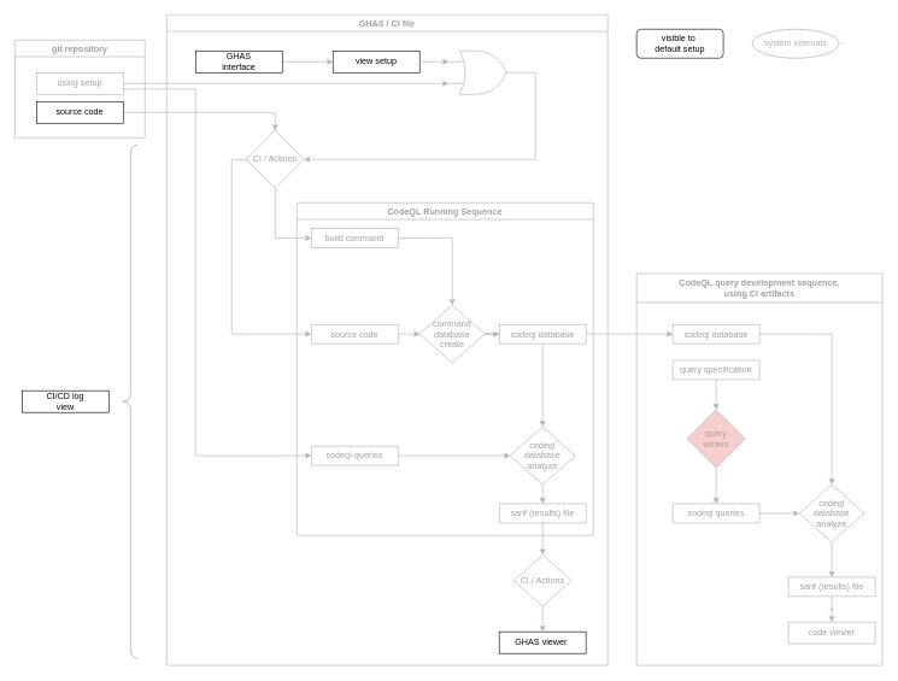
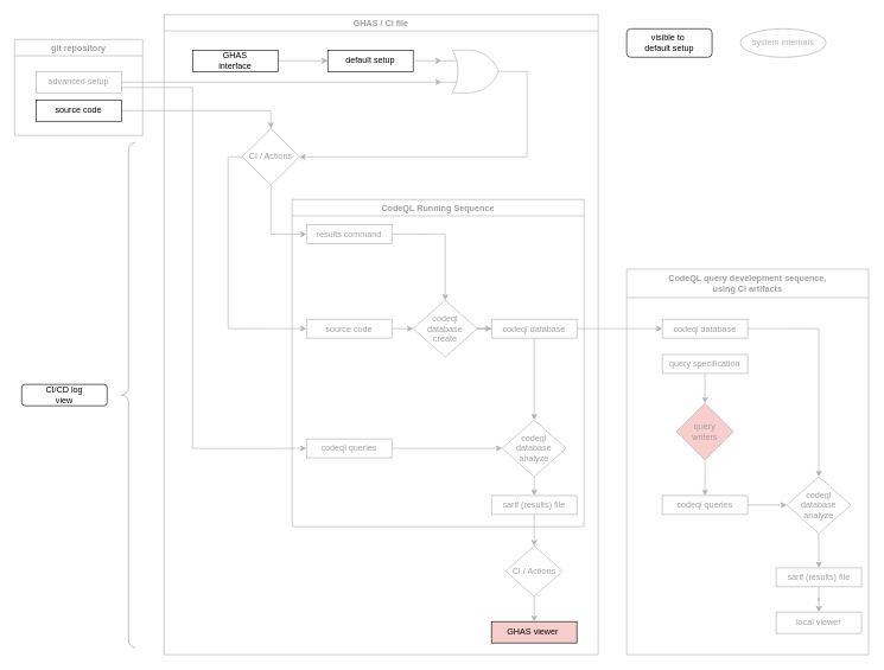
  <mxCell id="0" />
  <mxCell id="1" parent="0" />
  <mxCell id="2" style="edgeStyle=orthogonalEdgeStyle;rounded=0;orthogonalLoop=1;jettySize=auto;html=1;exitX=0;exitY=0.5;exitDx=0;exitDy=0;entryX=0;entryY=0.5;entryDx=0;entryDy=0;strokeColor=#B0B0B0;fontColor=#A1A1A1;" parent="1" source="4" target="21" edge="1"><mxGeometry relative="1" as="geometry" /></mxCell>
  <mxCell id="3" style="edgeStyle=orthogonalEdgeStyle;rounded=0;orthogonalLoop=1;jettySize=auto;html=1;exitX=0.5;exitY=1;exitDx=0;exitDy=0;entryX=0;entryY=0.5;entryDx=0;entryDy=0;strokeColor=#B0B0B0;fontColor=#A1A1A1;" parent="1" source="4" target="33" edge="1"><mxGeometry relative="1" as="geometry" /></mxCell>
  <mxCell id="4" value="CI / Actions" style="rhombus;whiteSpace=wrap;html=1;strokeColor=#B0B0B0;fontColor=#A1A1A1;" parent="1" vertex="1"><mxGeometry x="340" y="180" width="80" height="80" as="geometry" /></mxCell>
  <mxCell id="5" style="edgeStyle=orthogonalEdgeStyle;rounded=0;orthogonalLoop=1;jettySize=auto;html=1;exitX=1;exitY=0.75;exitDx=0;exitDy=0;entryX=0;entryY=0.5;entryDx=0;entryDy=0;strokeColor=#B0B0B0;fontColor=#A1A1A1;" parent="1" source="6" target="25" edge="1"><mxGeometry relative="1" as="geometry"><Array as="points"><mxPoint x="270" y="123" /><mxPoint x="270" y="630" /></Array></mxGeometry></mxCell>
- <mxCell id="6" value="using setup" style="rounded=0;whiteSpace=wrap;html=1;resizeWidth=0;strokeColor=#B0B0B0;fontColor=#A1A1A1;" parent="1" vertex="1"><mxGeometry x="50" y="100" width="120" height="30" as="geometry" /></mxCell>
+ <mxCell id="6" value="advanced setup" style="rounded=0;whiteSpace=wrap;html=1;resizeWidth=0;strokeColor=#B0B0B0;fontColor=#A1A1A1;" parent="1" vertex="1"><mxGeometry x="50" y="100" width="120" height="30" as="geometry" /></mxCell>
  <mxCell id="7" style="edgeStyle=orthogonalEdgeStyle;rounded=0;orthogonalLoop=1;jettySize=auto;html=1;exitX=1;exitY=0.5;exitDx=0;exitDy=0;exitPerimeter=0;entryX=1;entryY=0.5;entryDx=0;entryDy=0;strokeColor=#B0B0B0;fontColor=#A1A1A1;" parent="1" source="15" target="4" edge="1"><mxGeometry relative="1" as="geometry" /></mxCell>
  <mxCell id="8" style="edgeStyle=orthogonalEdgeStyle;rounded=0;orthogonalLoop=1;jettySize=auto;html=1;exitX=1;exitY=0.5;exitDx=0;exitDy=0;entryX=0;entryY=0.75;entryDx=0;entryDy=0;entryPerimeter=0;strokeColor=#B0B0B0;fontColor=#A1A1A1;" parent="1" source="6" target="15" edge="1"><mxGeometry relative="1" as="geometry" /></mxCell>
  <mxCell id="9" style="edgeStyle=orthogonalEdgeStyle;rounded=0;orthogonalLoop=1;jettySize=auto;html=1;entryX=0.5;entryY=0;entryDx=0;entryDy=0;strokeColor=#B0B0B0;fontColor=#A1A1A1;" parent="1" source="10" target="4" edge="1"><mxGeometry relative="1" as="geometry" /></mxCell>
  <mxCell id="10" value="source code" style="rounded=0;whiteSpace=wrap;html=1;resizeWidth=0;strokeColor=#030303;fontColor=#030303;" parent="1" vertex="1"><mxGeometry x="50" y="140" width="120" height="30" as="geometry" /></mxCell>
  <mxCell id="11" value="GHAS / CI file" style="swimlane;whiteSpace=wrap;html=1;strokeColor=#B0B0B0;fontColor=#A1A1A1;" parent="1" vertex="1"><mxGeometry x="230" y="20" width="610" height="900" as="geometry" /></mxCell>
  <mxCell id="12" style="edgeStyle=orthogonalEdgeStyle;rounded=0;orthogonalLoop=1;jettySize=auto;html=1;exitX=1;exitY=0.5;exitDx=0;exitDy=0;strokeColor=#B0B0B0;fontColor=#A1A1A1;" parent="11" source="13" target="14" edge="1"><mxGeometry relative="1" as="geometry" /></mxCell>
  <mxCell id="13" value="GHAS&lt;div&gt;interface&lt;/div&gt;" style="rounded=0;whiteSpace=wrap;html=1;resizeWidth=0;strokeColor=#000000;fontColor=#000000;" parent="11" vertex="1"><mxGeometry x="40.0" y="49.999" width="120" height="30" as="geometry" /></mxCell>
- <mxCell id="14" value="view setup" style="rounded=0;whiteSpace=wrap;html=1;resizeWidth=0;strokeColor=#000000;fontColor=#050505;" parent="11" vertex="1"><mxGeometry x="230" y="50" width="120" height="30" as="geometry" /></mxCell>
+ <mxCell id="14" value="default setup" style="rounded=0;whiteSpace=wrap;html=1;resizeWidth=0;strokeColor=#000000;fontColor=#050505;" parent="11" vertex="1"><mxGeometry x="230" y="50" width="120" height="30" as="geometry" /></mxCell>
  <mxCell id="15" value="" style="verticalLabelPosition=bottom;shadow=0;dashed=0;align=center;html=1;verticalAlign=top;shape=mxgraph.electrical.logic_gates.logic_gate;operation=or;strokeColor=#B0B0B0;fontColor=#A1A1A1;" parent="11" vertex="1"><mxGeometry x="390" y="50" width="100" height="60" as="geometry" /></mxCell>
  <mxCell id="16" style="edgeStyle=orthogonalEdgeStyle;rounded=0;orthogonalLoop=1;jettySize=auto;html=1;exitX=1;exitY=0.5;exitDx=0;exitDy=0;entryX=0;entryY=0.25;entryDx=0;entryDy=0;entryPerimeter=0;strokeColor=#B0B0B0;fontColor=#A1A1A1;" parent="11" source="14" target="15" edge="1"><mxGeometry relative="1" as="geometry" /></mxCell>
  <mxCell id="17" value="CodeQL Running Sequence" style="swimlane;whiteSpace=wrap;html=1;container=1;strokeColor=#B0B0B0;fontColor=#A1A1A1;" parent="1" vertex="1"><mxGeometry x="410" y="280" width="410" height="460" as="geometry"><mxRectangle x="200" y="280" width="140" height="30" as="alternateBounds" /></mxGeometry></mxCell>
- <mxCell id="18" value="GHAS viewer&amp;nbsp;" style="rounded=0;whiteSpace=wrap;html=1;resizeWidth=0;strokeColor=#000000;fontColor=#000000;" parent="17" vertex="1"><mxGeometry x="280.0" y="593.429" width="120" height="30" as="geometry" /></mxCell>
+ <mxCell id="18" value="GHAS viewer&amp;nbsp;" style="rounded=0;whiteSpace=wrap;html=1;resizeWidth=0;strokeColor=#000000;fontColor=#000000;fillColor=#f8cecc;" parent="17" vertex="1"><mxGeometry x="280.0" y="593.429" width="120" height="30" as="geometry" /></mxCell>
  <mxCell id="19" style="edgeStyle=orthogonalEdgeStyle;rounded=0;orthogonalLoop=1;jettySize=auto;html=1;exitX=0.5;exitY=1;exitDx=0;exitDy=0;entryX=0.5;entryY=0;entryDx=0;entryDy=0;strokeColor=#B0B0B0;fontColor=#A1A1A1;" parent="17" source="31" target="18" edge="1"><mxGeometry relative="1" as="geometry" /></mxCell>
  <mxCell id="20" style="edgeStyle=orthogonalEdgeStyle;rounded=0;orthogonalLoop=1;jettySize=auto;html=1;exitX=1;exitY=0.5;exitDx=0;exitDy=0;strokeColor=#B0B0B0;fontColor=#A1A1A1;" parent="17" source="21" target="27" edge="1"><mxGeometry relative="1" as="geometry" /></mxCell>
  <mxCell id="21" value="source code" style="rounded=0;whiteSpace=wrap;html=1;resizeWidth=0;strokeColor=#B0B0B0;fontColor=#A1A1A1;" parent="17" vertex="1"><mxGeometry x="20.0" y="168.286" width="120" height="26.571" as="geometry" /></mxCell>
  <mxCell id="22" style="edgeStyle=orthogonalEdgeStyle;rounded=0;orthogonalLoop=1;jettySize=auto;html=1;exitX=0.5;exitY=1;exitDx=0;exitDy=0;entryX=0.5;entryY=0;entryDx=0;entryDy=0;strokeColor=#B0B0B0;fontColor=#A1A1A1;" parent="17" source="23" target="29" edge="1"><mxGeometry relative="1" as="geometry" /></mxCell>
  <mxCell id="23" value="codeql database" style="rounded=0;whiteSpace=wrap;html=1;resizeWidth=0;strokeColor=#B0B0B0;fontColor=#A1A1A1;" parent="17" vertex="1"><mxGeometry x="280.0" y="168.286" width="120" height="26.571" as="geometry" /></mxCell>
  <mxCell id="24" style="edgeStyle=orthogonalEdgeStyle;rounded=0;orthogonalLoop=1;jettySize=auto;html=1;exitX=1;exitY=0.5;exitDx=0;exitDy=0;entryX=0;entryY=0.5;entryDx=0;entryDy=0;strokeColor=#B0B0B0;fontColor=#A1A1A1;" parent="17" source="25" target="29" edge="1"><mxGeometry relative="1" as="geometry" /></mxCell>
  <mxCell id="25" value="codeql queries" style="rounded=0;whiteSpace=wrap;html=1;resizeWidth=0;strokeColor=#B0B0B0;fontColor=#A1A1A1;" parent="17" vertex="1"><mxGeometry x="20.0" y="336.571" width="120" height="26.571" as="geometry" /></mxCell>
  <mxCell id="26" style="edgeStyle=orthogonalEdgeStyle;rounded=0;orthogonalLoop=1;jettySize=auto;html=1;exitX=1;exitY=0.5;exitDx=0;exitDy=0;strokeColor=#B0B0B0;fontColor=#A1A1A1;" parent="17" source="27" target="23" edge="1"><mxGeometry relative="1" as="geometry" /></mxCell>
- <mxCell id="27" value="command&lt;div&gt;database&lt;/div&gt;&lt;div&gt;create&lt;/div&gt;" style="rhombus;whiteSpace=wrap;html=1;strokeColor=#B0B0B0;fontColor=#A1A1A1;" parent="17" vertex="1"><mxGeometry x="170.0" y="141.714" width="90.0" height="79.714" as="geometry" /></mxCell>
+ <mxCell id="27" value="codeql&lt;div&gt;database&lt;/div&gt;&lt;div&gt;create&lt;/div&gt;" style="rhombus;whiteSpace=wrap;html=1;strokeColor=#B0B0B0;fontColor=#A1A1A1;" parent="17" vertex="1"><mxGeometry x="170.0" y="141.714" width="90.0" height="79.714" as="geometry" /></mxCell>
  <mxCell id="28" style="edgeStyle=orthogonalEdgeStyle;rounded=0;orthogonalLoop=1;jettySize=auto;html=1;exitX=0.5;exitY=1;exitDx=0;exitDy=0;entryX=0.5;entryY=0;entryDx=0;entryDy=0;strokeColor=#B0B0B0;fontColor=#A1A1A1;" parent="17" source="29" target="30" edge="1"><mxGeometry relative="1" as="geometry" /></mxCell>
  <mxCell id="29" value="codeql&lt;div&gt;database&lt;/div&gt;&lt;div&gt;analyze&lt;/div&gt;" style="rhombus;whiteSpace=wrap;html=1;strokeColor=#B0B0B0;fontColor=#A1A1A1;" parent="17" vertex="1"><mxGeometry x="295" y="310" width="90.0" height="79.714" as="geometry" /></mxCell>
  <mxCell id="30" value="sarif (results) file" style="rounded=0;whiteSpace=wrap;html=1;resizeWidth=0;strokeColor=#B0B0B0;fontColor=#A1A1A1;" parent="17" vertex="1"><mxGeometry x="280.0" y="416.286" width="120" height="26.571" as="geometry" /></mxCell>
  <mxCell id="31" value="CI / Actions" style="rhombus;whiteSpace=wrap;html=1;strokeColor=#B0B0B0;fontColor=#A1A1A1;" parent="17" vertex="1"><mxGeometry x="300.0" y="487.143" width="80.0" height="70.857" as="geometry" /></mxCell>
  <mxCell id="32" style="edgeStyle=orthogonalEdgeStyle;rounded=0;orthogonalLoop=1;jettySize=auto;html=1;exitX=0.5;exitY=1;exitDx=0;exitDy=0;entryX=0.5;entryY=0;entryDx=0;entryDy=0;strokeColor=#B0B0B0;fontColor=#A1A1A1;" parent="17" source="30" target="31" edge="1"><mxGeometry relative="1" as="geometry" /></mxCell>
- <mxCell id="33" value="build command" style="rounded=0;whiteSpace=wrap;html=1;strokeColor=#B0B0B0;fontColor=#A1A1A1;" parent="17" vertex="1"><mxGeometry x="20" y="35.429" width="120.0" height="26.571" as="geometry" /></mxCell>
+ <mxCell id="33" value="results command" style="rounded=0;whiteSpace=wrap;html=1;strokeColor=#B0B0B0;fontColor=#A1A1A1;" parent="17" vertex="1"><mxGeometry x="20" y="35.429" width="120.0" height="26.571" as="geometry" /></mxCell>
  <mxCell id="34" style="edgeStyle=orthogonalEdgeStyle;rounded=0;orthogonalLoop=1;jettySize=auto;html=1;exitX=1;exitY=0.5;exitDx=0;exitDy=0;entryX=0.5;entryY=0;entryDx=0;entryDy=0;strokeColor=#B0B0B0;fontColor=#A1A1A1;" parent="17" source="33" target="27" edge="1"><mxGeometry relative="1" as="geometry" /></mxCell>
  <mxCell id="35" value="git repository" style="swimlane;whiteSpace=wrap;html=1;strokeColor=#B0B0B0;fontColor=#A1A1A1;" parent="1" vertex="1"><mxGeometry x="20" y="55" width="180" height="135" as="geometry" /></mxCell>
  <mxCell id="36" value="CodeQL query development sequence,&lt;div&gt;using CI artifacts&lt;/div&gt;" style="swimlane;whiteSpace=wrap;html=1;startSize=40;strokeColor=#B0B0B0;fontColor=#A1A1A1;" parent="1" vertex="1"><mxGeometry x="880" y="378" width="340" height="542" as="geometry" /></mxCell>
  <mxCell id="37" style="edgeStyle=orthogonalEdgeStyle;rounded=0;orthogonalLoop=1;jettySize=auto;html=1;exitX=1;exitY=0.5;exitDx=0;exitDy=0;entryX=0.5;entryY=0;entryDx=0;entryDy=0;strokeColor=#B0B0B0;fontColor=#A1A1A1;" parent="36" source="38" target="46" edge="1"><mxGeometry relative="1" as="geometry" /></mxCell>
  <mxCell id="38" value="codeql database" style="rounded=0;whiteSpace=wrap;html=1;resizeWidth=0;strokeColor=#B0B0B0;fontColor=#A1A1A1;" parent="36" vertex="1"><mxGeometry x="50" y="70.286" width="120" height="26.571" as="geometry" /></mxCell>
  <mxCell id="39" style="edgeStyle=orthogonalEdgeStyle;rounded=0;orthogonalLoop=1;jettySize=auto;html=1;exitX=0.5;exitY=1;exitDx=0;exitDy=0;entryX=0.5;entryY=0;entryDx=0;entryDy=0;strokeColor=#B0B0B0;fontColor=#A1A1A1;" parent="36" source="40" target="42" edge="1"><mxGeometry relative="1" as="geometry" /></mxCell>
  <mxCell id="40" value="query specification" style="rounded=0;whiteSpace=wrap;html=1;resizeWidth=0;strokeColor=#B0B0B0;fontColor=#A1A1A1;" parent="36" vertex="1"><mxGeometry x="50" y="120.001" width="120" height="26.571" as="geometry" /></mxCell>
  <mxCell id="41" style="edgeStyle=orthogonalEdgeStyle;rounded=0;orthogonalLoop=1;jettySize=auto;html=1;exitX=0.5;exitY=1;exitDx=0;exitDy=0;strokeColor=#B0B0B0;fontColor=#A1A1A1;" parent="36" source="42" target="44" edge="1"><mxGeometry relative="1" as="geometry" /></mxCell>
  <mxCell id="42" value="query&lt;div&gt;writers&lt;/div&gt;" style="rhombus;whiteSpace=wrap;html=1;strokeColor=#B0B0B0;fontColor=#A1A1A1;fillColor=#f8cecc;" parent="36" vertex="1"><mxGeometry x="70" y="188.29" width="80" height="80" as="geometry" /></mxCell>
  <mxCell id="43" style="edgeStyle=orthogonalEdgeStyle;rounded=0;orthogonalLoop=1;jettySize=auto;html=1;exitX=1;exitY=0.5;exitDx=0;exitDy=0;entryX=0;entryY=0.5;entryDx=0;entryDy=0;strokeColor=#B0B0B0;fontColor=#A1A1A1;" parent="36" source="44" target="46" edge="1"><mxGeometry relative="1" as="geometry" /></mxCell>
  <mxCell id="44" value="codeql queries" style="rounded=0;whiteSpace=wrap;html=1;resizeWidth=0;strokeColor=#B0B0B0;fontColor=#A1A1A1;" parent="36" vertex="1"><mxGeometry x="50" y="318.29" width="120" height="26.57" as="geometry" /></mxCell>
  <mxCell id="45" style="edgeStyle=orthogonalEdgeStyle;rounded=0;orthogonalLoop=1;jettySize=auto;html=1;exitX=0.5;exitY=1;exitDx=0;exitDy=0;entryX=0.5;entryY=0;entryDx=0;entryDy=0;strokeColor=#B0B0B0;fontColor=#A1A1A1;" parent="36" source="46" target="48" edge="1"><mxGeometry relative="1" as="geometry" /></mxCell>
  <mxCell id="46" value="codeql&lt;div&gt;database&lt;/div&gt;&lt;div&gt;analyze&lt;/div&gt;" style="rhombus;whiteSpace=wrap;html=1;strokeColor=#B0B0B0;fontColor=#A1A1A1;" parent="36" vertex="1"><mxGeometry x="225" y="291.72" width="90.0" height="79.714" as="geometry" /></mxCell>
  <mxCell id="47" style="edgeStyle=orthogonalEdgeStyle;rounded=0;orthogonalLoop=1;jettySize=auto;html=1;exitX=0.5;exitY=1;exitDx=0;exitDy=0;strokeColor=#B0B0B0;fontColor=#A1A1A1;" parent="36" source="48" target="49" edge="1"><mxGeometry relative="1" as="geometry" /></mxCell>
  <mxCell id="48" value="sarif (results) file" style="rounded=0;whiteSpace=wrap;html=1;resizeWidth=0;strokeColor=#B0B0B0;fontColor=#A1A1A1;" parent="36" vertex="1"><mxGeometry x="210" y="419.996" width="120" height="26.571" as="geometry" /></mxCell>
- <mxCell id="49" value="code viewer" style="rounded=0;whiteSpace=wrap;html=1;resizeWidth=0;strokeColor=#B0B0B0;fontColor=#A1A1A1;" parent="36" vertex="1"><mxGeometry x="210" y="482" width="120" height="30" as="geometry" /></mxCell>
+ <mxCell id="49" value="local viewer" style="rounded=0;whiteSpace=wrap;html=1;resizeWidth=0;strokeColor=#B0B0B0;fontColor=#A1A1A1;" parent="36" vertex="1"><mxGeometry x="210" y="482" width="120" height="30" as="geometry" /></mxCell>
  <mxCell id="50" style="edgeStyle=orthogonalEdgeStyle;rounded=0;orthogonalLoop=1;jettySize=auto;html=1;exitX=1;exitY=0.5;exitDx=0;exitDy=0;entryX=0;entryY=0.5;entryDx=0;entryDy=0;strokeColor=#B0B0B0;fontColor=#A1A1A1;" parent="1" source="23" target="38" edge="1"><mxGeometry relative="1" as="geometry" /></mxCell>
  <mxCell id="51" value="" style="labelPosition=right;align=left;strokeWidth=1;shape=mxgraph.mockup.markup.curlyBrace;html=1;shadow=0;dashed=0;strokeColor=#999999;direction=north;" parent="1" vertex="1"><mxGeometry x="170" y="200" width="20" height="710" as="geometry" /></mxCell>
- <mxCell id="52" value="CI/CD log&lt;div&gt;view&lt;/div&gt;" style="rounded=0;whiteSpace=wrap;html=1;resizeWidth=0;strokeColor=#030303;fontColor=#030303;" parent="1" vertex="1"><mxGeometry x="30" y="540" width="120" height="30" as="geometry" /></mxCell>
+ <mxCell id="52" value="CI/CD log&lt;div&gt;view&lt;/div&gt;" style="whiteSpace=wrap;html=1;resizeWidth=0;strokeColor=#030303;fontColor=#030303;rounded=1;" parent="1" vertex="1"><mxGeometry x="30" y="540" width="120" height="30" as="geometry" /></mxCell>
  <mxCell id="53" value="visible to&amp;nbsp;&lt;div&gt;default setup&lt;/div&gt;" style="rounded=1;whiteSpace=wrap;html=1;" parent="1" vertex="1"><mxGeometry x="880" y="40" width="120" height="40" as="geometry" /></mxCell>
  <mxCell id="54" value="system internals" style="ellipse;whiteSpace=wrap;html=1;strokeColor=#A8A8A8;fontColor=#B3B3B3;" parent="1" vertex="1"><mxGeometry x="1040" y="40" width="120" height="40" as="geometry" /></mxCell>
